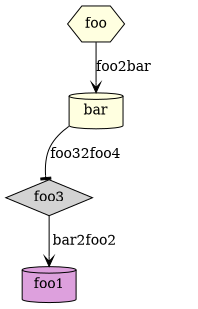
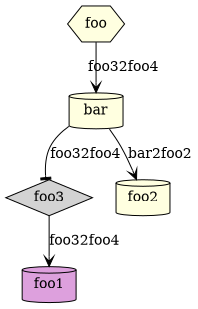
  digraph {
    node [fillcolor=lightyellow shape=cylinder style=filled]
    edge [arrowhead=vee]
    n1 [label=foo shape=hexagon]
    n2 [label=bar sides=6]
    n3 [fillcolor=lightgrey label=foo3 shape=diamond]
+   n4 [label=foo2]
    n5 [fillcolor=plum label=foo1]
-   n1 -> n2 [label=foo2bar]
+   n1 -> n2 [label=foo32foo4]
    n2 -> n3 [arrowhead=tee label=foo32foo4]
-   n3 -> n5 [label=bar2foo2]
+   n2 -> n4 [label=bar2foo2]
+   n3 -> n5 [label=foo32foo4]
  }
